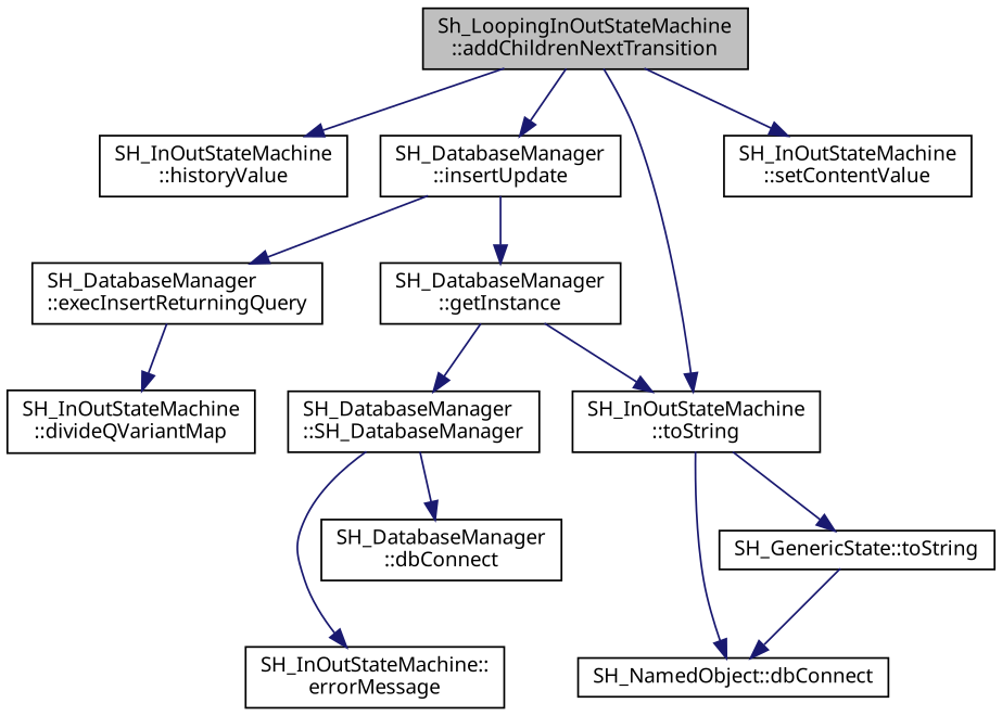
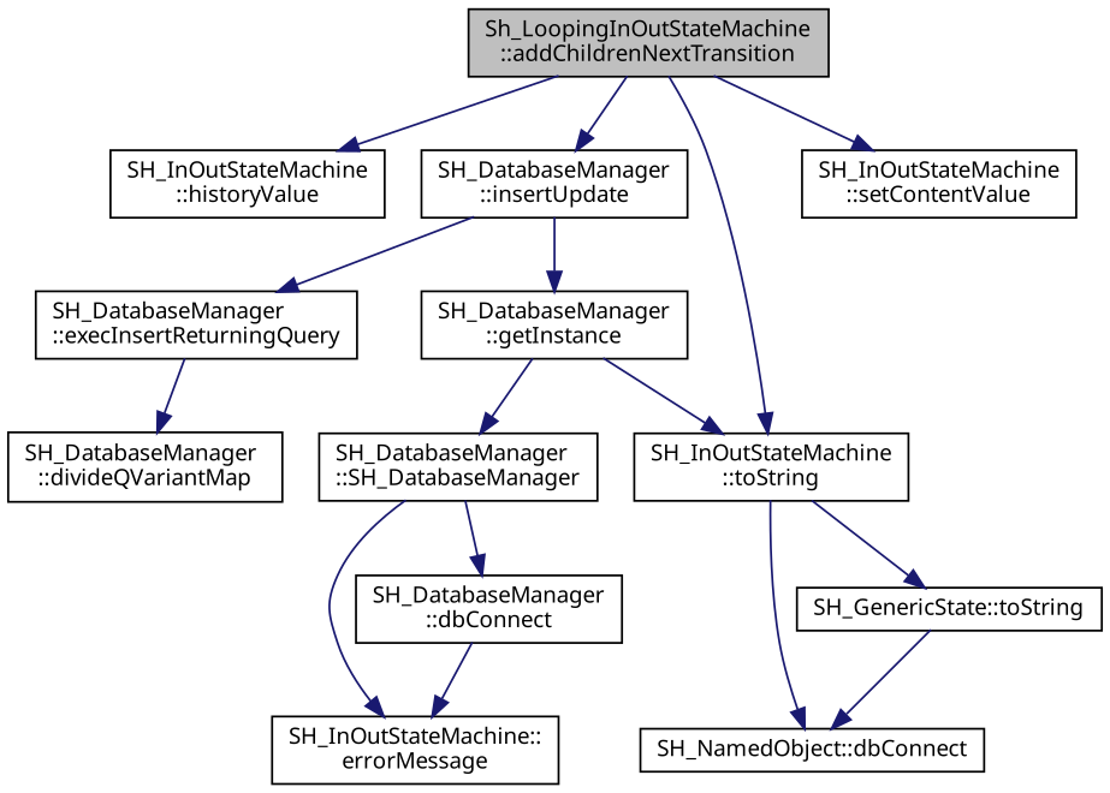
  digraph {
    rankdir=TB
    node [color=black fontname=Verdana fontsize=11 shape=record]
    edge [color=midnightblue fontname=Verdana fontsize=11 labelfontname=Verdana labelfontsize=11 style=solid]
    n1 [fillcolor=grey75 fontcolor=black height=0.2 label="Sh_LoopingInOutStateMachine\l::addChildrenNextTransition" style=filled width=0.4]
    n2 [height=0.2 label="SH_InOutStateMachine\l::historyValue" width=0.4]
    n3 [height=0.2 label="SH_DatabaseManager\l::insertUpdate" width=0.4]
    n4 [height=0.2 label="SH_InOutStateMachine\l::setContentValue" width=0.4]
    n5 [height=0.2 label="SH_InOutStateMachine\l::toString" width=0.4]
    n6 [height=0.2 label="SH_DatabaseManager\l::execInsertReturningQuery" width=0.4]
    n7 [height=0.2 label="SH_DatabaseManager\l::getInstance" width=0.4]
    n8 [height=0.2 label="SH_NamedObject::dbConnect" width=0.4]
    n9 [height=0.2 label="SH_GenericState::toString" width=0.4]
-   n10 [height=0.2 label="SH_InOutStateMachine\l::divideQVariantMap" width=0.4]
+   n10 [height=0.2 label="SH_DatabaseManager\l::divideQVariantMap" width=0.4]
    n11 [height=0.2 label="SH_DatabaseManager\l::SH_DatabaseManager" width=0.4]
    n12 [height=0.2 label="SH_DatabaseManager\l::dbConnect" width=0.4]
    n13 [height=0.2 label="SH_InOutStateMachine::\lerrorMessage" width=0.4]
    n1 -> n2
    n1 -> n3
    n1 -> n4
    n1 -> n5
    n3 -> n6
    n3 -> n7
    n5 -> n8
    n5 -> n9
    n6 -> n10
    n7 -> n5
    n7 -> n11
    n9 -> n8
    n11 -> n12
    n11 -> n13
+   n12 -> n13
  }
